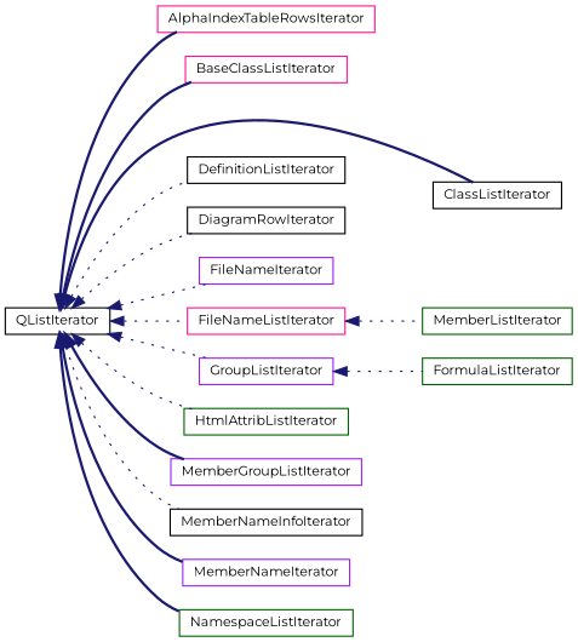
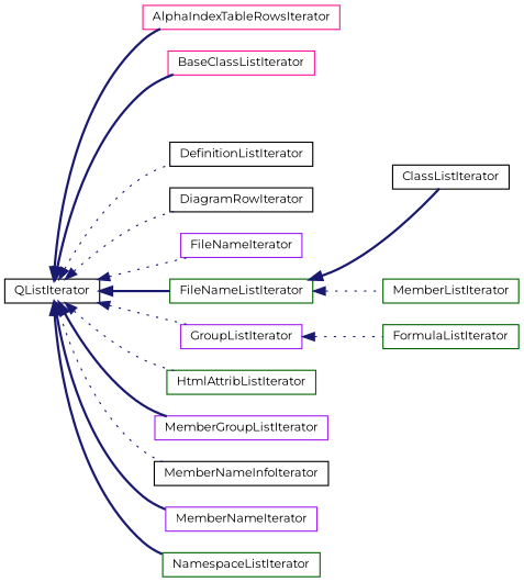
  digraph {
    fontname=Montserrat
    rankdir=LR
    node [color=black fillcolor=white fontname=Montserrat fontsize=10 shape=record style=filled]
    edge [color=midnightblue dir=back fontname=Montserrat fontsize=10 labelfontname=Helvetica labelfontsize=10 style=dotted]
    n1 [height=0.2 label=QListIterator width=0.4]
    n2 [color=deeppink height=0.2 label=AlphaIndexTableRowsIterator width=0.4]
    n3 [color=deeppink height=0.2 label=BaseClassListIterator width=0.4]
    n4 [height=0.2 label=ClassListIterator width=0.4]
    n5 [height=0.2 label=DefinitionListIterator width=0.4]
    n6 [height=0.2 label=DiagramRowIterator width=0.4]
    n7 [color=purple height=0.2 label=FileNameIterator width=0.4]
-   n8 [color=deeppink height=0.2 label=FileNameListIterator width=0.4]
+   n8 [color=darkgreen height=0.2 label=FileNameListIterator width=0.4]
    n9 [color=purple height=0.2 label=GroupListIterator width=0.4]
    n10 [color=darkgreen height=0.2 label=HtmlAttribListIterator width=0.4]
    n11 [color=purple height=0.2 label=MemberGroupListIterator width=0.4]
    n12 [height=0.2 label=MemberNameInfoIterator width=0.4]
    n13 [color=purple height=0.2 label=MemberNameIterator width=0.4]
    n14 [color=darkgreen height=0.2 label=NamespaceListIterator width=0.4]
    n15 [color=darkgreen height=0.2 label=MemberListIterator width=0.4]
    n16 [color=darkgreen height=0.2 label=FormulaListIterator width=0.4]
    n1 -> n2 [style=bold]
    n1 -> n3 [style=bold]
-   n1 -> n4 [style=bold]
+   n8 -> n4 [style=bold]
    n1 -> n5
    n1 -> n6
    n1 -> n7
-   n1 -> n8
+   n1 -> n8 [style=bold]
    n1 -> n9
    n1 -> n10
    n1 -> n11 [style=bold]
    n1 -> n12
    n1 -> n13 [style=bold]
    n1 -> n14 [style=bold]
    n8 -> n15
    n9 -> n16
  }
